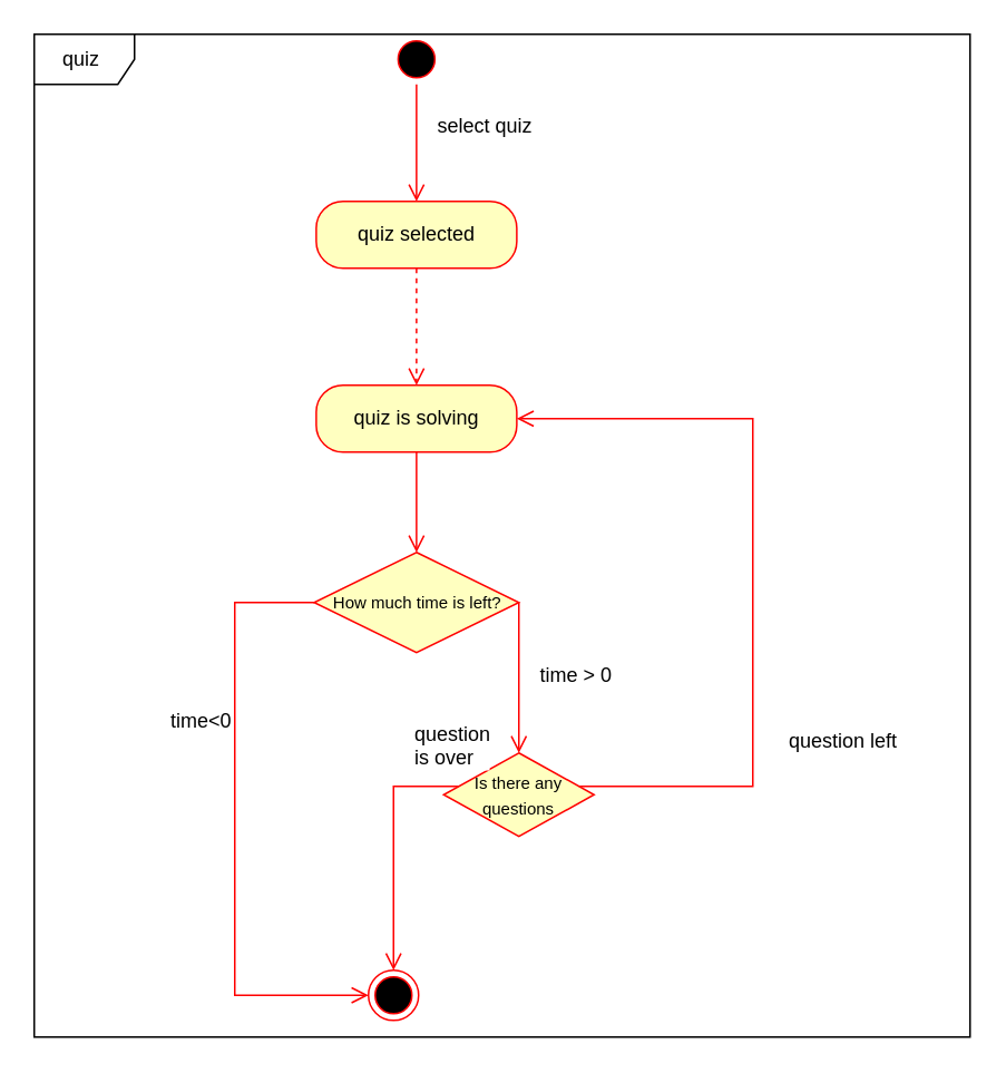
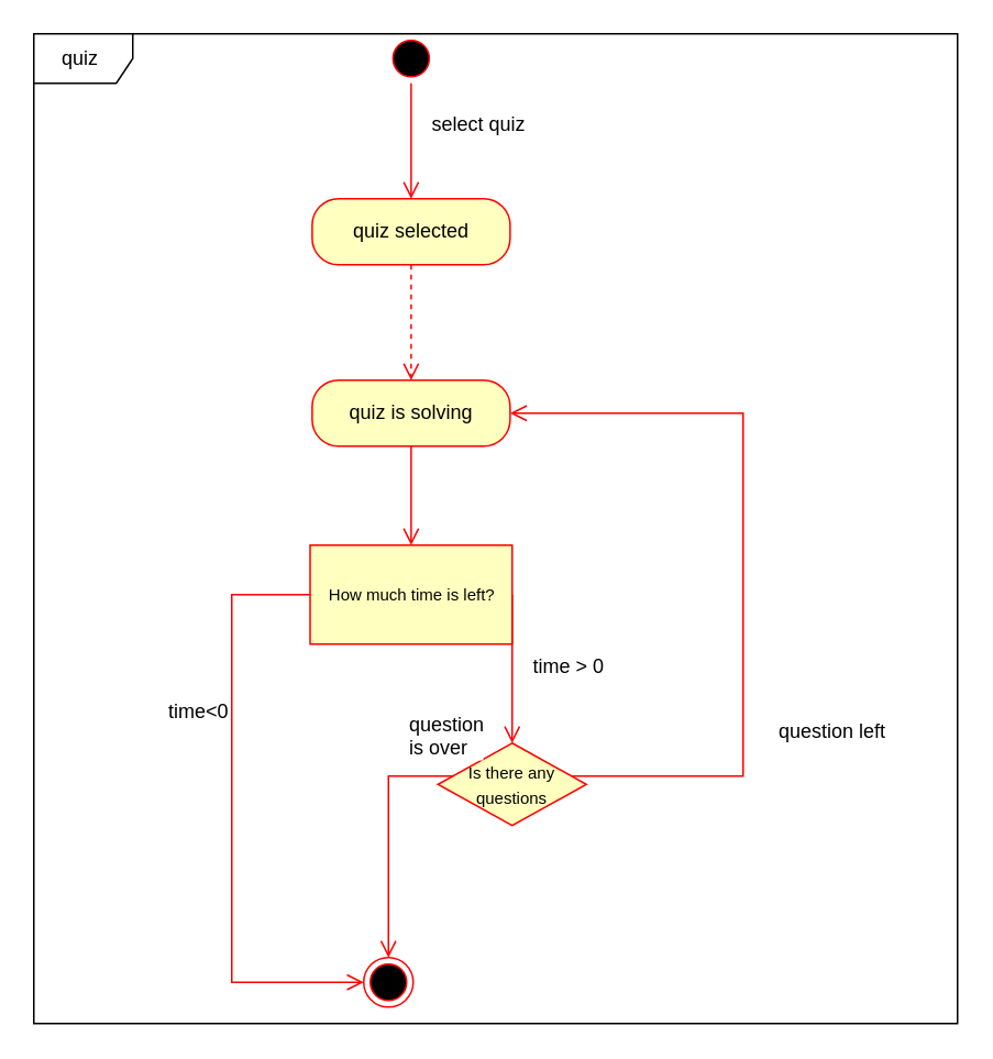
  <mxCell id="0" />
  <mxCell id="1" parent="0" />
  <mxCell id="2" value="quiz&amp;nbsp;" style="shape=umlFrame;whiteSpace=wrap;html=1;fontSize=12;" parent="1" vertex="1"><mxGeometry x="20" y="20" width="560" height="600" as="geometry" /></mxCell>
  <mxCell id="3" value="" style="ellipse;html=1;shape=startState;fillColor=#000000;strokeColor=#ff0000;fontSize=12;" parent="1" vertex="1"><mxGeometry x="233.75" y="20" width="30" height="30" as="geometry" /></mxCell>
  <mxCell id="4" value="" style="edgeStyle=orthogonalEdgeStyle;html=1;verticalAlign=bottom;endArrow=open;endSize=8;strokeColor=#ff0000;rounded=0;fontSize=12;entryX=0.5;entryY=0;entryDx=0;entryDy=0;" parent="1" source="3" edge="1" target="5"><mxGeometry relative="1" as="geometry"><mxPoint x="235" y="110" as="targetPoint" /></mxGeometry></mxCell>
  <mxCell id="5" value="quiz selected" style="rounded=1;whiteSpace=wrap;html=1;arcSize=40;fontColor=#000000;fillColor=#ffffc0;strokeColor=#ff0000;fontSize=12;" parent="1" vertex="1"><mxGeometry x="188.75" y="120" width="120" height="40" as="geometry" /></mxCell>
  <mxCell id="6" value="" style="edgeStyle=orthogonalEdgeStyle;html=1;verticalAlign=bottom;endArrow=open;endSize=8;strokeColor=#ff0000;rounded=0;fontSize=12;entryX=0.5;entryY=0;entryDx=0;entryDy=0;dashed=1;" parent="1" source="5" edge="1" target="7"><mxGeometry relative="1" as="geometry"><mxPoint x="235" y="220" as="targetPoint" /></mxGeometry></mxCell>
  <mxCell id="7" value="quiz is solving" style="rounded=1;whiteSpace=wrap;html=1;arcSize=40;fontColor=#000000;fillColor=#ffffc0;strokeColor=#ff0000;fontSize=12;" parent="1" vertex="1"><mxGeometry x="188.75" y="230" width="120" height="40" as="geometry" /></mxCell>
  <mxCell id="8" value="" style="edgeStyle=orthogonalEdgeStyle;html=1;verticalAlign=bottom;endArrow=open;endSize=8;strokeColor=#ff0000;rounded=0;fontSize=12;entryX=0.5;entryY=0;entryDx=0;entryDy=0;" parent="1" source="7" edge="1" target="9"><mxGeometry relative="1" as="geometry"><mxPoint x="235" y="330" as="targetPoint" /></mxGeometry></mxCell>
- <mxCell id="9" value="&lt;font style=&quot;font-size: 10px;&quot;&gt;How much time is left?&lt;/font&gt;" style="rhombus;whiteSpace=wrap;html=1;fillColor=#ffffc0;strokeColor=#ff0000;fontSize=12;" parent="1" vertex="1"><mxGeometry x="187.5" y="330" width="122.5" height="60" as="geometry" /></mxCell>
+ <mxCell id="9" value="&lt;font style=&quot;font-size: 10px;&quot;&gt;How much time is left?&lt;/font&gt;" style="whiteSpace=wrap;html=1;fillColor=#ffffc0;strokeColor=#ff0000;fontSize=12;rounded=0;" parent="1" vertex="1"><mxGeometry x="187.5" y="330" width="122.5" height="60" as="geometry" /></mxCell>
  <mxCell id="10" value="time&amp;lt;0" style="edgeStyle=orthogonalEdgeStyle;html=1;align=left;verticalAlign=bottom;endArrow=open;endSize=8;strokeColor=#ff0000;rounded=0;fontSize=12;entryX=0.5;entryY=0;entryDx=0;entryDy=0;exitX=1;exitY=0.5;exitDx=0;exitDy=0;" parent="1" source="9" edge="1" target="12"><mxGeometry x="0.772" y="-210" relative="1" as="geometry"><mxPoint x="290" y="450" as="targetPoint" /><Array as="points"><mxPoint x="310" y="400" /><mxPoint x="310" y="400" /></Array><mxPoint as="offset" /></mxGeometry></mxCell>
  <mxCell id="11" value="time &amp;gt; 0" style="edgeStyle=orthogonalEdgeStyle;html=1;align=left;verticalAlign=top;endArrow=open;endSize=8;strokeColor=#ff0000;rounded=0;fontSize=12;entryX=0;entryY=0.5;entryDx=0;entryDy=0;exitX=0;exitY=0.5;exitDx=0;exitDy=0;" parent="1" source="9" target="15" edge="1"><mxGeometry x="-1" y="136" relative="1" as="geometry"><mxPoint x="185" y="450" as="targetPoint" /><Array as="points"><mxPoint x="140" y="360" /><mxPoint x="140" y="595" /></Array><mxPoint x="133" y="-106" as="offset" /></mxGeometry></mxCell>
  <mxCell id="12" value="&lt;font style=&quot;font-size: 10px;&quot;&gt;Is there any questions&lt;/font&gt;" style="rhombus;whiteSpace=wrap;html=1;fillColor=#ffffc0;strokeColor=#ff0000;fontSize=12;" parent="1" vertex="1"><mxGeometry x="265" y="450" width="90" height="50" as="geometry" /></mxCell>
  <mxCell id="13" value="question left" style="edgeStyle=orthogonalEdgeStyle;html=1;align=left;verticalAlign=bottom;endArrow=open;endSize=8;strokeColor=#ff0000;rounded=0;fontSize=12;entryX=1;entryY=0.5;entryDx=0;entryDy=0;" parent="1" source="12" target="7" edge="1"><mxGeometry x="-0.474" y="-20" relative="1" as="geometry"><mxPoint x="360" y="620" as="targetPoint" /><Array as="points"><mxPoint x="450" y="470" /><mxPoint x="450" y="250" /></Array><mxPoint as="offset" /></mxGeometry></mxCell>
  <mxCell id="14" value="question &lt;br&gt;is over" style="edgeStyle=orthogonalEdgeStyle;html=1;align=left;verticalAlign=top;endArrow=open;endSize=8;strokeColor=#ff0000;rounded=0;fontSize=12;entryX=0.5;entryY=0;entryDx=0;entryDy=0;" parent="1" source="12" target="15" edge="1"><mxGeometry x="-0.626" y="-45" relative="1" as="geometry"><mxPoint x="230" y="620" as="targetPoint" /><Array as="points"><mxPoint x="235" y="470" /></Array><mxPoint as="offset" /></mxGeometry></mxCell>
  <mxCell id="15" value="" style="ellipse;html=1;shape=endState;fillColor=#000000;strokeColor=#ff0000;fontSize=12;" parent="1" vertex="1"><mxGeometry x="220" y="580" width="30" height="30" as="geometry" /></mxCell>
  <mxCell id="16" value="select quiz" style="text;html=1;strokeColor=none;fillColor=none;align=center;verticalAlign=middle;whiteSpace=wrap;rounded=0;fontSize=12;" parent="1" vertex="1"><mxGeometry x="260" y="60" width="60" height="30" as="geometry" /></mxCell>
